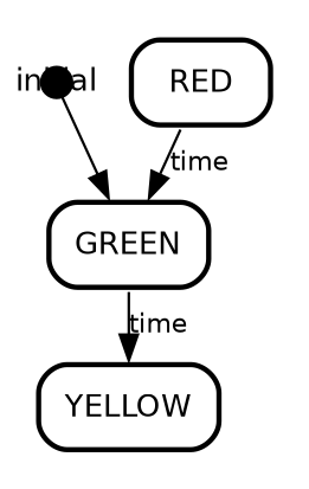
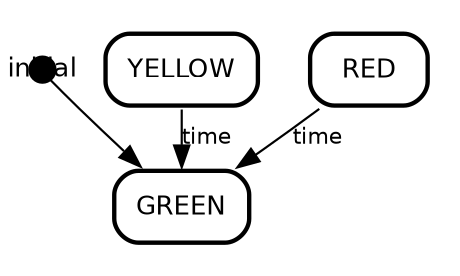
  digraph {
    compound=true
    fontname=Helvetica
    fontsize=12
    nodesep=0.3
    ordering=out
    penwidth=2.0
    ranksep=0.1
    splines=true
    node [fillcolor=transparent fontname=Helvetica fontsize=12 penwidth=2.0 shape=plaintext style=filled margin=0]
    edge [fontname=Helvetica fontsize=10]
    initial [fillcolor=black fixedsize=true height=0.15 shape=circle margin=""]
    n2 [label=<        <table align="center" cellborder="0" border="2" style="rounded" width="48">         <tr><td width="48" cellpadding="7">GREEN</td></tr>       </table>     >]
    n3 [label=<        <table align="center" cellborder="0" border="2" style="rounded" width="48">         <tr><td width="48" cellpadding="7">YELLOW</td></tr>       </table>     >]
    n4 [label=<        <table align="center" cellborder="0" border="2" style="rounded" width="48">         <tr><td width="48" cellpadding="7">RED</td></tr>       </table>     >]
    initial -> n2 [label=" "]
-   n2 -> n3 [label="time   \l"]
+   n3 -> n2 [label="time   \l"]
    n4 -> n2 [label="time   \l"]
  }
